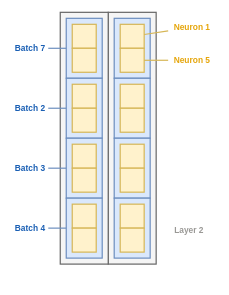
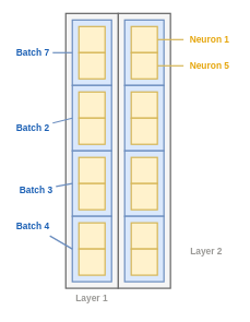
  <mxCell id="0" />
  <mxCell id="1" parent="0" />
  <mxCell id="2" value="" style="rounded=0;whiteSpace=wrap;html=1;fillColor=#f5f5f5;strokeColor=#666666;fontColor=#333333;strokeWidth=2;" vertex="1" parent="1"><mxGeometry x="180" y="20" width="80" height="420" as="geometry" /></mxCell>
  <mxCell id="3" value="" style="rounded=0;whiteSpace=wrap;html=1;fillColor=#dae8fc;strokeColor=#6c8ebf;strokeWidth=2;" vertex="1" parent="1"><mxGeometry x="190" y="30" width="60" height="100" as="geometry" /></mxCell>
  <mxCell id="4" value="" style="rounded=0;whiteSpace=wrap;html=1;fillColor=#fff2cc;strokeColor=#d6b656;strokeWidth=2;" vertex="1" parent="1"><mxGeometry x="200" y="40" width="40" height="40" as="geometry" /></mxCell>
  <mxCell id="5" value="" style="rounded=0;whiteSpace=wrap;html=1;fillColor=#fff2cc;strokeColor=#d6b656;strokeWidth=2;" vertex="1" parent="1"><mxGeometry x="200" y="80" width="40" height="40" as="geometry" /></mxCell>
  <mxCell id="6" value="&lt;font color=&quot;#9a9996&quot;&gt;&lt;b&gt;&lt;font style=&quot;font-size: 14px;&quot;&gt;Layer 2&lt;sub&gt;&lt;br&gt;&lt;/sub&gt;&lt;/font&gt;&lt;/b&gt;&lt;/font&gt;" style="text;html=1;align=center;verticalAlign=middle;whiteSpace=wrap;rounded=0;" vertex="1" parent="1"><mxGeometry x="285" y="370" width="60" height="30" as="geometry" /></mxCell>
  <mxCell id="7" value="" style="rounded=0;whiteSpace=wrap;html=1;fillColor=#dae8fc;strokeColor=#6c8ebf;strokeWidth=2;" vertex="1" parent="1"><mxGeometry x="190" y="130" width="60" height="100" as="geometry" /></mxCell>
  <mxCell id="8" value="" style="rounded=0;whiteSpace=wrap;html=1;fillColor=#fff2cc;strokeColor=#d6b656;strokeWidth=2;" vertex="1" parent="1"><mxGeometry x="200" y="140" width="40" height="40" as="geometry" /></mxCell>
  <mxCell id="9" value="" style="rounded=0;whiteSpace=wrap;html=1;fillColor=#fff2cc;strokeColor=#d6b656;strokeWidth=2;" vertex="1" parent="1"><mxGeometry x="200" y="180" width="40" height="40" as="geometry" /></mxCell>
  <mxCell id="10" value="" style="rounded=0;whiteSpace=wrap;html=1;fillColor=#dae8fc;strokeColor=#6c8ebf;strokeWidth=2;" vertex="1" parent="1"><mxGeometry x="190" y="230" width="60" height="100" as="geometry" /></mxCell>
  <mxCell id="11" value="" style="rounded=0;whiteSpace=wrap;html=1;fillColor=#fff2cc;strokeColor=#d6b656;strokeWidth=2;" vertex="1" parent="1"><mxGeometry x="200" y="240" width="40" height="40" as="geometry" /></mxCell>
  <mxCell id="12" value="" style="rounded=0;whiteSpace=wrap;html=1;fillColor=#fff2cc;strokeColor=#d6b656;strokeWidth=2;" vertex="1" parent="1"><mxGeometry x="200" y="280" width="40" height="40" as="geometry" /></mxCell>
  <mxCell id="13" value="" style="rounded=0;whiteSpace=wrap;html=1;fillColor=#dae8fc;strokeColor=#6c8ebf;strokeWidth=2;" vertex="1" parent="1"><mxGeometry x="190" y="330" width="60" height="100" as="geometry" /></mxCell>
  <mxCell id="14" value="" style="rounded=0;whiteSpace=wrap;html=1;fillColor=#fff2cc;strokeColor=#d6b656;strokeWidth=2;" vertex="1" parent="1"><mxGeometry x="200" y="340" width="40" height="40" as="geometry" /></mxCell>
  <mxCell id="15" value="" style="rounded=0;whiteSpace=wrap;html=1;fillColor=#fff2cc;strokeColor=#d6b656;strokeWidth=2;" vertex="1" parent="1"><mxGeometry x="200" y="380" width="40" height="40" as="geometry" /></mxCell>
  <mxCell id="16" value="" style="rounded=0;whiteSpace=wrap;html=1;fillColor=#f5f5f5;strokeColor=#666666;fontColor=#333333;strokeWidth=2;" vertex="1" parent="1"><mxGeometry x="100" y="20" width="80" height="420" as="geometry" /></mxCell>
  <mxCell id="17" value="" style="rounded=0;whiteSpace=wrap;html=1;fillColor=#dae8fc;strokeColor=#6c8ebf;strokeWidth=2;" vertex="1" parent="1"><mxGeometry x="110" y="30" width="60" height="100" as="geometry" /></mxCell>
  <mxCell id="18" value="" style="rounded=0;whiteSpace=wrap;html=1;fillColor=#fff2cc;strokeColor=#d6b656;strokeWidth=2;" vertex="1" parent="1"><mxGeometry x="120" y="40" width="40" height="40" as="geometry" /></mxCell>
  <mxCell id="19" value="" style="rounded=0;whiteSpace=wrap;html=1;fillColor=#fff2cc;strokeColor=#d6b656;strokeWidth=2;" vertex="1" parent="1"><mxGeometry x="120" y="80" width="40" height="40" as="geometry" /></mxCell>
+ <mxCell id="20" value="&lt;font color=&quot;#9a9996&quot;&gt;&lt;b&gt;&lt;font style=&quot;font-size: 14px;&quot;&gt;Layer 1&lt;br&gt;&lt;/font&gt;&lt;/b&gt;&lt;/font&gt;" style="text;html=1;align=center;verticalAlign=middle;whiteSpace=wrap;rounded=0;" vertex="1" parent="1"><mxGeometry x="110" y="440" width="60" height="30" as="geometry" /></mxCell>
  <mxCell id="21" value="" style="rounded=0;whiteSpace=wrap;html=1;fillColor=#dae8fc;strokeColor=#6c8ebf;strokeWidth=2;" vertex="1" parent="1"><mxGeometry x="110" y="130" width="60" height="100" as="geometry" /></mxCell>
  <mxCell id="22" value="" style="rounded=0;whiteSpace=wrap;html=1;fillColor=#fff2cc;strokeColor=#d6b656;strokeWidth=2;" vertex="1" parent="1"><mxGeometry x="120" y="140" width="40" height="40" as="geometry" /></mxCell>
  <mxCell id="23" value="" style="rounded=0;whiteSpace=wrap;html=1;fillColor=#fff2cc;strokeColor=#d6b656;strokeWidth=2;" vertex="1" parent="1"><mxGeometry x="120" y="180" width="40" height="40" as="geometry" /></mxCell>
  <mxCell id="24" value="" style="rounded=0;whiteSpace=wrap;html=1;fillColor=#dae8fc;strokeColor=#6c8ebf;strokeWidth=2;" vertex="1" parent="1"><mxGeometry x="110" y="230" width="60" height="100" as="geometry" /></mxCell>
  <mxCell id="25" value="" style="rounded=0;whiteSpace=wrap;html=1;fillColor=#fff2cc;strokeColor=#d6b656;strokeWidth=2;" vertex="1" parent="1"><mxGeometry x="120" y="240" width="40" height="40" as="geometry" /></mxCell>
  <mxCell id="26" value="" style="rounded=0;whiteSpace=wrap;html=1;fillColor=#fff2cc;strokeColor=#d6b656;strokeWidth=2;" vertex="1" parent="1"><mxGeometry x="120" y="280" width="40" height="40" as="geometry" /></mxCell>
  <mxCell id="27" value="" style="rounded=0;whiteSpace=wrap;html=1;fillColor=#dae8fc;strokeColor=#6c8ebf;strokeWidth=2;" vertex="1" parent="1"><mxGeometry x="110" y="330" width="60" height="100" as="geometry" /></mxCell>
  <mxCell id="28" value="" style="rounded=0;whiteSpace=wrap;html=1;fillColor=#fff2cc;strokeColor=#d6b656;strokeWidth=2;" vertex="1" parent="1"><mxGeometry x="120" y="340" width="40" height="40" as="geometry" /></mxCell>
  <mxCell id="29" value="" style="rounded=0;whiteSpace=wrap;html=1;fillColor=#fff2cc;strokeColor=#d6b656;strokeWidth=2;" vertex="1" parent="1"><mxGeometry x="120" y="380" width="40" height="40" as="geometry" /></mxCell>
  <mxCell id="30" style="rounded=0;orthogonalLoop=1;jettySize=auto;html=1;entryX=0;entryY=0.5;entryDx=0;entryDy=0;endArrow=none;endFill=0;strokeWidth=2;strokeColor=#6c8ebf;fillColor=#dae8fc;" edge="1" parent="1" source="31"><mxGeometry relative="1" as="geometry"><mxPoint x="110" y="380" as="targetPoint" /></mxGeometry></mxCell>
- <mxCell id="31" value="&lt;div&gt;&lt;font color=&quot;#1a5fb4&quot;&gt;&lt;b&gt;&lt;font style=&quot;font-size: 14px;&quot;&gt;Batch 4&lt;/font&gt;&lt;/b&gt;&lt;/font&gt;&lt;/div&gt;" style="text;html=1;align=center;verticalAlign=middle;whiteSpace=wrap;rounded=0;" vertex="1" parent="1"><mxGeometry x="20" y="365" width="60" height="30" as="geometry" /></mxCell>
+ <mxCell id="31" value="&lt;div&gt;&lt;font color=&quot;#1a5fb4&quot;&gt;&lt;b&gt;&lt;font style=&quot;font-size: 14px;&quot;&gt;Batch 4&lt;/font&gt;&lt;/b&gt;&lt;/font&gt;&lt;/div&gt;" style="text;html=1;align=center;verticalAlign=middle;whiteSpace=wrap;rounded=0;" vertex="1" parent="1"><mxGeometry x="20" y="330" width="60" height="30" as="geometry" /></mxCell>
  <mxCell id="32" style="rounded=0;orthogonalLoop=1;jettySize=auto;html=1;entryX=0;entryY=0.5;entryDx=0;entryDy=0;endArrow=none;endFill=0;strokeWidth=2;fillColor=#dae8fc;strokeColor=#6c8ebf;" edge="1" parent="1" source="33"><mxGeometry relative="1" as="geometry"><mxPoint x="110" y="80" as="targetPoint" /></mxGeometry></mxCell>
  <mxCell id="33" value="&lt;font color=&quot;#1a5fb4&quot;&gt;&lt;b&gt;&lt;font style=&quot;font-size: 14px;&quot;&gt;Batch 7&lt;/font&gt;&lt;/b&gt;&lt;/font&gt;" style="text;html=1;align=center;verticalAlign=middle;whiteSpace=wrap;rounded=0;" vertex="1" parent="1"><mxGeometry x="20" y="65" width="60" height="30" as="geometry" /></mxCell>
  <mxCell id="34" style="rounded=0;orthogonalLoop=1;jettySize=auto;html=1;entryX=0;entryY=0.5;entryDx=0;entryDy=0;endArrow=none;endFill=0;strokeWidth=2;strokeColor=#6c8ebf;fillColor=#dae8fc;" edge="1" parent="1" source="35"><mxGeometry relative="1" as="geometry"><mxPoint x="110" y="180" as="targetPoint" /></mxGeometry></mxCell>
- <mxCell id="35" value="&lt;div&gt;&lt;font color=&quot;#1a5fb4&quot;&gt;&lt;b&gt;&lt;font style=&quot;font-size: 14px;&quot;&gt;Batch 2&lt;/font&gt;&lt;/b&gt;&lt;/font&gt;&lt;/div&gt;" style="text;html=1;align=center;verticalAlign=middle;whiteSpace=wrap;rounded=0;" vertex="1" parent="1"><mxGeometry x="20" y="165" width="60" height="30" as="geometry" /></mxCell>
+ <mxCell id="35" value="&lt;div&gt;&lt;font color=&quot;#1a5fb4&quot;&gt;&lt;b&gt;&lt;font style=&quot;font-size: 14px;&quot;&gt;Batch 2&lt;/font&gt;&lt;/b&gt;&lt;/font&gt;&lt;/div&gt;" style="text;html=1;align=center;verticalAlign=middle;whiteSpace=wrap;rounded=0;" vertex="1" parent="1"><mxGeometry x="20" y="180" width="60" height="30" as="geometry" /></mxCell>
  <mxCell id="36" style="rounded=0;orthogonalLoop=1;jettySize=auto;html=1;entryX=0;entryY=0.5;entryDx=0;entryDy=0;endArrow=none;endFill=0;strokeWidth=2;strokeColor=#6c8ebf;fillColor=#dae8fc;" edge="1" parent="1" source="37"><mxGeometry relative="1" as="geometry"><mxPoint x="110" y="280" as="targetPoint" /></mxGeometry></mxCell>
- <mxCell id="37" value="&lt;div&gt;&lt;font color=&quot;#1a5fb4&quot;&gt;&lt;b&gt;&lt;font style=&quot;font-size: 14px;&quot;&gt;Batch 3&lt;/font&gt;&lt;/b&gt;&lt;/font&gt;&lt;/div&gt;" style="text;html=1;align=center;verticalAlign=middle;whiteSpace=wrap;rounded=0;" vertex="1" parent="1"><mxGeometry x="20" y="265" width="60" height="30" as="geometry" /></mxCell>
+ <mxCell id="37" value="&lt;div&gt;&lt;font color=&quot;#1a5fb4&quot;&gt;&lt;b&gt;&lt;font style=&quot;font-size: 14px;&quot;&gt;Batch 3&lt;/font&gt;&lt;/b&gt;&lt;/font&gt;&lt;/div&gt;" style="text;html=1;align=center;verticalAlign=middle;whiteSpace=wrap;rounded=0;" vertex="1" parent="1"><mxGeometry x="25" y="275" width="60" height="30" as="geometry" /></mxCell>
  <mxCell id="38" style="rounded=0;orthogonalLoop=1;jettySize=auto;html=1;fillColor=#fff2cc;strokeColor=#d6b656;strokeWidth=2;endArrow=none;endFill=0;" edge="1" parent="1" source="39" target="4"><mxGeometry relative="1" as="geometry" /></mxCell>
- <mxCell id="39" value="&lt;font color=&quot;#e5a50a&quot; style=&quot;font-size: 14px;&quot;&gt;&lt;b&gt;&lt;font&gt;Neuron 1&lt;/font&gt;&lt;/b&gt;&lt;/font&gt;&lt;font color=&quot;#e5a50a&quot; style=&quot;font-size: 14px;&quot;&gt;&lt;b&gt;&lt;br&gt;&lt;/b&gt;&lt;/font&gt;" style="text;html=1;align=center;verticalAlign=middle;whiteSpace=wrap;rounded=0;" vertex="1" parent="1"><mxGeometry x="280" y="30" width="80" height="30" as="geometry" /></mxCell>
+ <mxCell id="39" value="&lt;font color=&quot;#e5a50a&quot; style=&quot;font-size: 14px;&quot;&gt;&lt;b&gt;&lt;font&gt;Neuron 1&lt;/font&gt;&lt;/b&gt;&lt;/font&gt;&lt;font color=&quot;#e5a50a&quot; style=&quot;font-size: 14px;&quot;&gt;&lt;b&gt;&lt;br&gt;&lt;/b&gt;&lt;/font&gt;" style="text;html=1;align=center;verticalAlign=middle;whiteSpace=wrap;rounded=0;" vertex="1" parent="1"><mxGeometry x="280" y="45" width="80" height="30" as="geometry" /></mxCell>
  <mxCell id="40" style="rounded=0;orthogonalLoop=1;jettySize=auto;html=1;fillColor=#fff2cc;strokeColor=#d6b656;strokeWidth=2;endArrow=none;endFill=0;" edge="1" parent="1" source="41"><mxGeometry relative="1" as="geometry"><mxPoint x="240" y="100" as="targetPoint" /></mxGeometry></mxCell>
  <mxCell id="41" value="&lt;font color=&quot;#e5a50a&quot; style=&quot;font-size: 14px;&quot;&gt;&lt;b&gt;&lt;font&gt;Neuron 5&lt;/font&gt;&lt;/b&gt;&lt;/font&gt;&lt;font color=&quot;#e5a50a&quot; style=&quot;font-size: 14px;&quot;&gt;&lt;b&gt;&lt;font&gt;&lt;br&gt;&lt;/font&gt;&lt;/b&gt;&lt;/font&gt;" style="text;html=1;align=center;verticalAlign=middle;whiteSpace=wrap;rounded=0;" vertex="1" parent="1"><mxGeometry x="280" y="85" width="80" height="30" as="geometry" /></mxCell>
